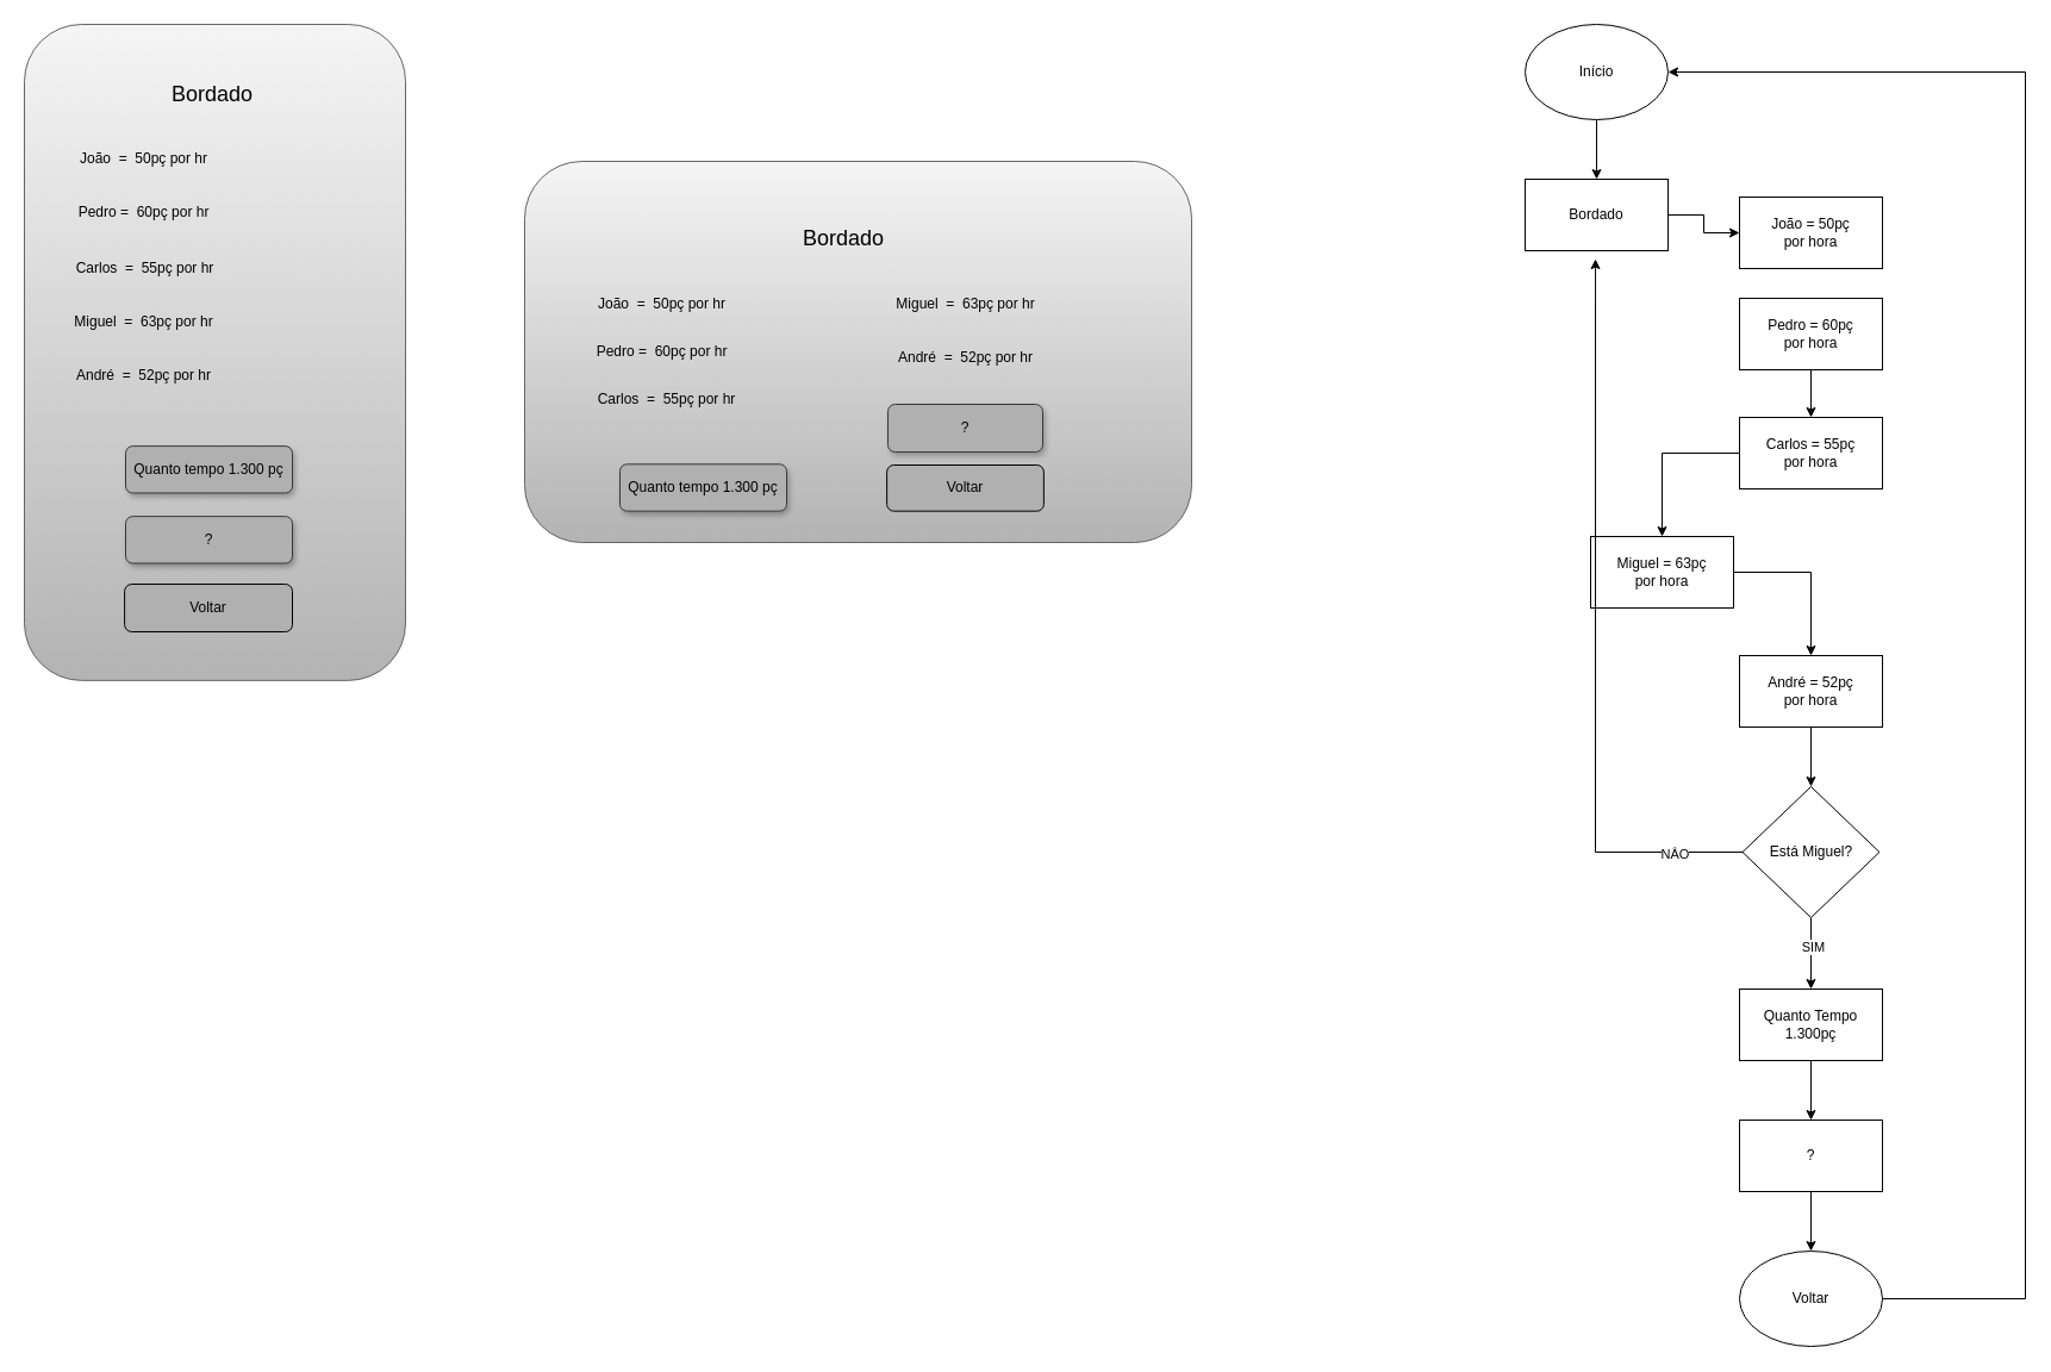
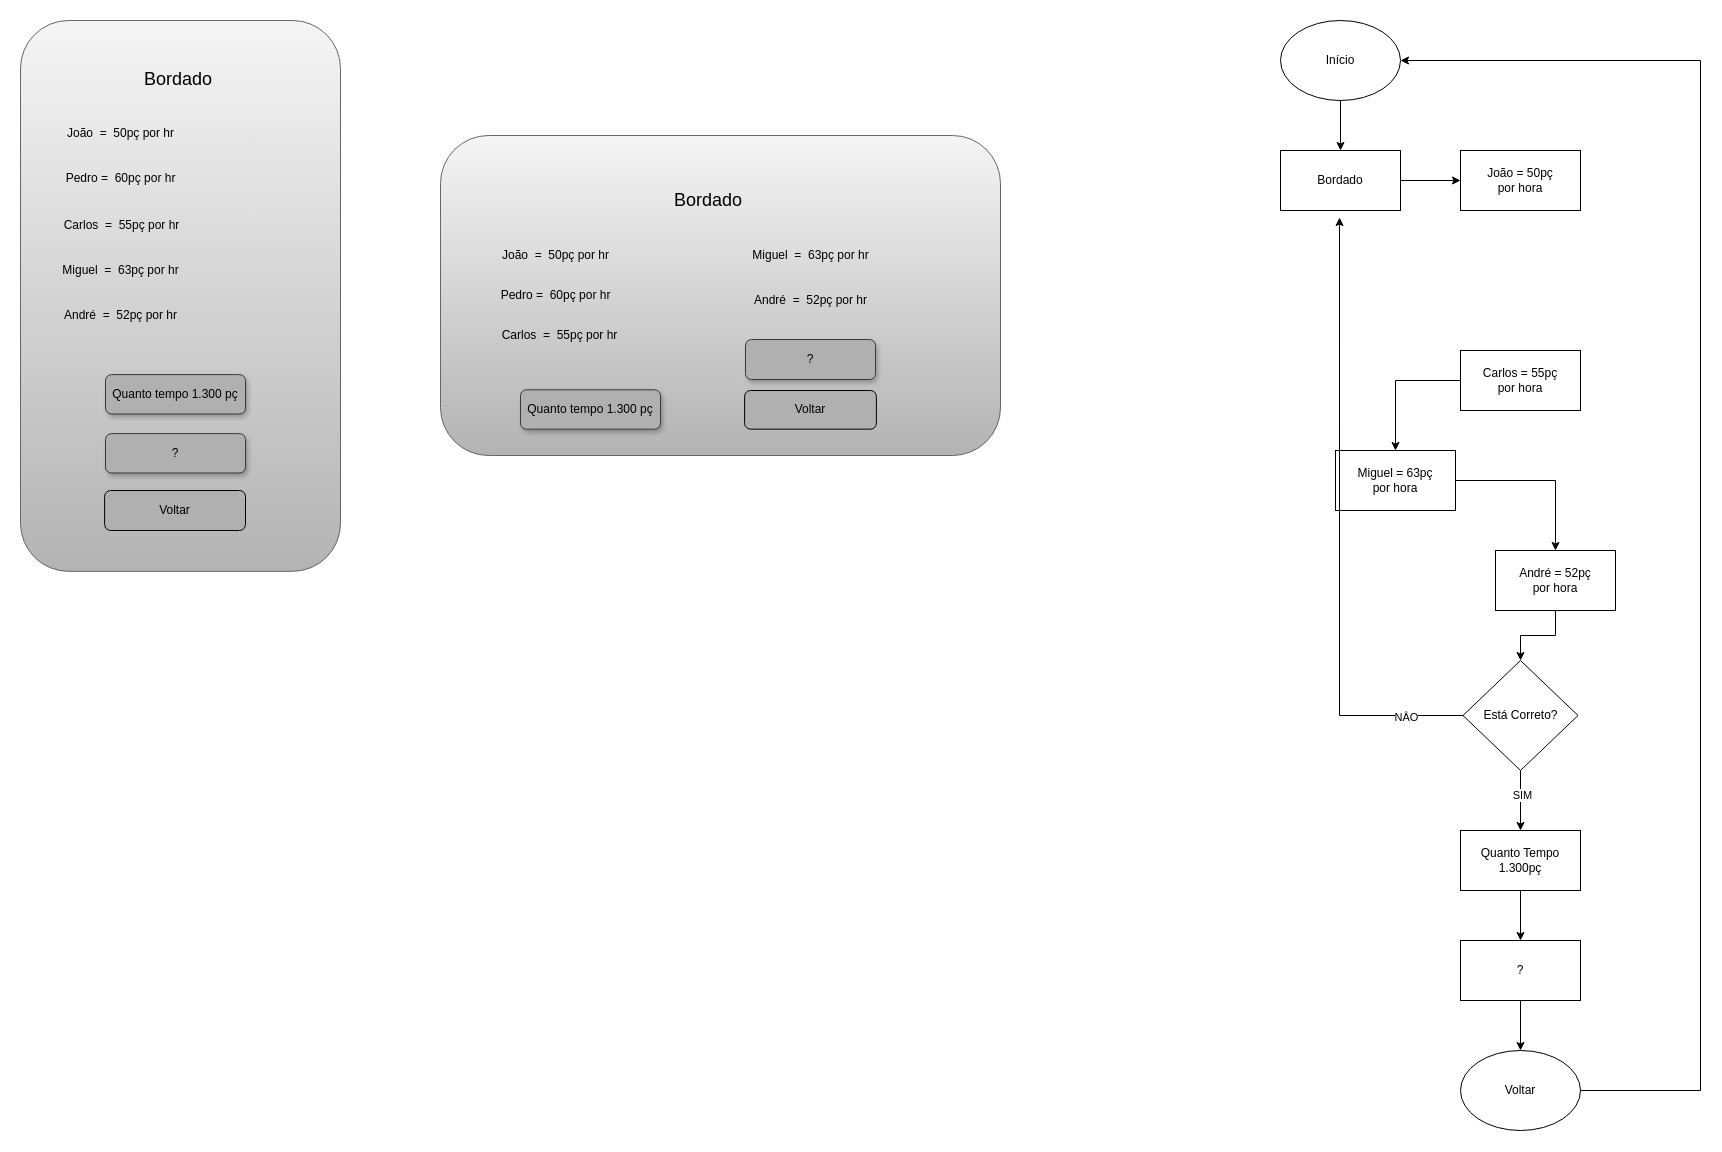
  <mxCell id="0" />
  <mxCell id="1" parent="0" />
  <mxCell id="2" value="" style="group" vertex="1" connectable="0" parent="1"><mxGeometry x="20" y="20" width="320" height="560" as="geometry" /></mxCell>
  <mxCell id="3" value="" style="rounded=1;whiteSpace=wrap;html=1;fillColor=#f5f5f5;gradientColor=#b3b3b3;strokeColor=#666666;container=1;" vertex="1" parent="2"><mxGeometry width="320" height="550.849" as="geometry" /></mxCell>
  <mxCell id="4" value="André&amp;nbsp; =&amp;nbsp; 52pç por hr" style="text;html=1;align=center;verticalAlign=middle;resizable=0;points=[];autosize=1;strokeColor=none;fillColor=none;" vertex="1" parent="3"><mxGeometry x="30" y="280.097" width="140" height="30" as="geometry" /></mxCell>
  <mxCell id="5" value="Miguel&amp;nbsp; =&amp;nbsp; 63pç por hr" style="text;html=1;align=center;verticalAlign=middle;resizable=0;points=[];autosize=1;strokeColor=none;fillColor=none;" vertex="1" parent="3"><mxGeometry x="30" y="234.908" width="140" height="30" as="geometry" /></mxCell>
  <mxCell id="6" value="Carlos&amp;nbsp; =&amp;nbsp; 55pç por hr" style="text;html=1;align=center;verticalAlign=middle;resizable=0;points=[];autosize=1;strokeColor=none;fillColor=none;" vertex="1" parent="3"><mxGeometry x="31" y="189.846" width="140" height="30" as="geometry" /></mxCell>
  <mxCell id="7" value="Pedro =&amp;nbsp; 60pç por hr" style="text;html=1;align=center;verticalAlign=middle;resizable=0;points=[];autosize=1;strokeColor=none;fillColor=none;" vertex="1" parent="3"><mxGeometry x="35" y="142.631" width="130" height="30" as="geometry" /></mxCell>
  <mxCell id="8" value="João&amp;nbsp; =&amp;nbsp; 50pç por hr" style="text;html=1;align=center;verticalAlign=middle;resizable=0;points=[];autosize=1;strokeColor=none;fillColor=none;" vertex="1" parent="3"><mxGeometry x="35" y="98.366" width="130" height="30" as="geometry" /></mxCell>
  <mxCell id="9" value="&lt;font style=&quot;font-size: 18px;&quot;&gt;Bordado&amp;nbsp;&lt;/font&gt;" style="text;html=1;align=center;verticalAlign=middle;resizable=0;points=[];autosize=1;strokeColor=none;fillColor=none;" vertex="1" parent="3"><mxGeometry x="110" y="39.346" width="100" height="40" as="geometry" /></mxCell>
  <mxCell id="10" value="?" style="rounded=1;whiteSpace=wrap;html=1;fillColor=#B0B0B0;strokeColor=#36393d;shadow=1;" vertex="1" parent="3"><mxGeometry x="85" y="413.137" width="140" height="39.346" as="geometry" /></mxCell>
  <mxCell id="11" value="Quanto tempo 1.300 pç" style="rounded=1;whiteSpace=wrap;html=1;fillColor=#B0B0B0;strokeColor=#36393d;shadow=1;" vertex="1" parent="3"><mxGeometry x="85" y="354.117" width="140" height="39.346" as="geometry" /></mxCell>
  <mxCell id="12" value="Voltar" style="rounded=1;whiteSpace=wrap;html=1;fillColor=#B0B0B0;container=0;" vertex="1" parent="3"><mxGeometry x="84.12" y="470" width="140.88" height="40" as="geometry" /></mxCell>
  <mxCell id="13" value="" style="rounded=1;whiteSpace=wrap;html=1;fillColor=#f5f5f5;gradientColor=#b3b3b3;strokeColor=#666666;" vertex="1" parent="1"><mxGeometry x="440" y="135" width="560" height="320" as="geometry" /></mxCell>
  <mxCell id="14" value="&lt;font style=&quot;font-size: 18px;&quot;&gt;Bordado&amp;nbsp;&lt;/font&gt;" style="text;html=1;align=center;verticalAlign=middle;resizable=0;points=[];autosize=1;strokeColor=none;fillColor=none;" vertex="1" parent="1"><mxGeometry x="660" y="179.996" width="100" height="40" as="geometry" /></mxCell>
  <mxCell id="15" value="João&amp;nbsp; =&amp;nbsp; 50pç por hr" style="text;html=1;align=center;verticalAlign=middle;resizable=0;points=[];autosize=1;strokeColor=none;fillColor=none;" vertex="1" parent="1"><mxGeometry x="490" y="239.996" width="130" height="30" as="geometry" /></mxCell>
  <mxCell id="16" value="Pedro =&amp;nbsp; 60pç por hr" style="text;html=1;align=center;verticalAlign=middle;resizable=0;points=[];autosize=1;strokeColor=none;fillColor=none;" vertex="1" parent="1"><mxGeometry x="490" y="280.001" width="130" height="30" as="geometry" /></mxCell>
  <mxCell id="17" value="Carlos&amp;nbsp; =&amp;nbsp; 55pç por hr" style="text;html=1;align=center;verticalAlign=middle;resizable=0;points=[];autosize=1;strokeColor=none;fillColor=none;" vertex="1" parent="1"><mxGeometry x="489" y="319.996" width="140" height="30" as="geometry" /></mxCell>
  <mxCell id="18" value="Miguel&amp;nbsp; =&amp;nbsp; 63pç por hr" style="text;html=1;align=center;verticalAlign=middle;resizable=0;points=[];autosize=1;strokeColor=none;fillColor=none;" vertex="1" parent="1"><mxGeometry x="740" y="239.998" width="140" height="30" as="geometry" /></mxCell>
  <mxCell id="19" value="André&amp;nbsp; =&amp;nbsp; 52pç por hr" style="text;html=1;align=center;verticalAlign=middle;resizable=0;points=[];autosize=1;strokeColor=none;fillColor=none;" vertex="1" parent="1"><mxGeometry x="740" y="284.997" width="140" height="30" as="geometry" /></mxCell>
  <mxCell id="20" value="Quanto tempo 1.300 pç" style="rounded=1;whiteSpace=wrap;html=1;fillColor=#B0B0B0;strokeColor=#36393d;shadow=1;" vertex="1" parent="1"><mxGeometry x="520" y="389.307" width="140" height="39.346" as="geometry" /></mxCell>
  <mxCell id="21" value="?" style="rounded=1;whiteSpace=wrap;html=1;fillColor=#B0B0B0;strokeColor=#36393d;shadow=1;" vertex="1" parent="1"><mxGeometry x="745" y="339" width="130" height="40" as="geometry" /></mxCell>
  <mxCell id="22" value="Voltar" style="rounded=1;whiteSpace=wrap;html=1;fillColor=#B0B0B0;container=0;" vertex="1" parent="1"><mxGeometry x="744.118" y="390.003" width="131.765" height="38.656" as="geometry" /></mxCell>
  <mxCell id="23" value="" style="edgeStyle=orthogonalEdgeStyle;rounded=0;orthogonalLoop=1;jettySize=auto;html=1;" edge="1" parent="1" source="24" target="26"><mxGeometry relative="1" as="geometry" /></mxCell>
  <mxCell id="24" value="Início" style="ellipse;whiteSpace=wrap;html=1;" vertex="1" parent="1"><mxGeometry x="1280" y="20" width="120" height="80" as="geometry" /></mxCell>
  <mxCell id="25" value="" style="edgeStyle=orthogonalEdgeStyle;rounded=0;orthogonalLoop=1;jettySize=auto;html=1;" edge="1" parent="1" source="26" target="27"><mxGeometry relative="1" as="geometry" /></mxCell>
  <mxCell id="26" value="Bordado" style="rounded=0;whiteSpace=wrap;html=1;" vertex="1" parent="1"><mxGeometry x="1280" y="150" width="120" height="60" as="geometry" /></mxCell>
- <mxCell id="27" value="João = 50pç&lt;div&gt;por hora&lt;/div&gt;" style="rounded=0;whiteSpace=wrap;html=1;" vertex="1" parent="1"><mxGeometry x="1460" y="165" width="120" height="60" as="geometry" /></mxCell>
- <mxCell id="28" value="" style="edgeStyle=orthogonalEdgeStyle;rounded=0;orthogonalLoop=1;jettySize=auto;html=1;" edge="1" parent="1" source="29" target="31"><mxGeometry relative="1" as="geometry" /></mxCell>
- <mxCell id="29" value="Pedro = 60pç&lt;div&gt;por hora&lt;/div&gt;" style="rounded=0;whiteSpace=wrap;html=1;" vertex="1" parent="1"><mxGeometry x="1460" y="250" width="120" height="60" as="geometry" /></mxCell>
+ <mxCell id="27" value="João = 50pç&lt;div&gt;por hora&lt;/div&gt;" style="rounded=0;whiteSpace=wrap;html=1;" vertex="1" parent="1"><mxGeometry x="1460" y="150" width="120" height="60" as="geometry" /></mxCell>
  <mxCell id="30" value="" style="edgeStyle=orthogonalEdgeStyle;rounded=0;orthogonalLoop=1;jettySize=auto;html=1;" edge="1" parent="1" source="31" target="33"><mxGeometry relative="1" as="geometry" /></mxCell>
  <mxCell id="31" value="Carlos = 55pç&lt;div&gt;por hora&lt;/div&gt;" style="rounded=0;whiteSpace=wrap;html=1;" vertex="1" parent="1"><mxGeometry x="1460" y="350" width="120" height="60" as="geometry" /></mxCell>
  <mxCell id="32" value="" style="edgeStyle=orthogonalEdgeStyle;rounded=0;orthogonalLoop=1;jettySize=auto;html=1;" edge="1" parent="1" source="33" target="35"><mxGeometry relative="1" as="geometry" /></mxCell>
  <mxCell id="33" value="Miguel = 63pç&lt;div&gt;por hora&lt;/div&gt;" style="rounded=0;whiteSpace=wrap;html=1;" vertex="1" parent="1"><mxGeometry x="1335" y="450" width="120" height="60" as="geometry" /></mxCell>
  <mxCell id="34" value="" style="edgeStyle=orthogonalEdgeStyle;rounded=0;orthogonalLoop=1;jettySize=auto;html=1;" edge="1" parent="1" source="35" target="38"><mxGeometry relative="1" as="geometry" /></mxCell>
- <mxCell id="35" value="André = 52pç&lt;div&gt;por hora&lt;/div&gt;" style="rounded=0;whiteSpace=wrap;html=1;" vertex="1" parent="1"><mxGeometry x="1460" y="550" width="120" height="60" as="geometry" /></mxCell>
+ <mxCell id="35" value="André = 52pç&lt;div&gt;por hora&lt;/div&gt;" style="rounded=0;whiteSpace=wrap;html=1;" vertex="1" parent="1"><mxGeometry x="1495" y="550" width="120" height="60" as="geometry" /></mxCell>
  <mxCell id="36" value="" style="edgeStyle=orthogonalEdgeStyle;rounded=0;orthogonalLoop=1;jettySize=auto;html=1;" edge="1" parent="1" source="38" target="42"><mxGeometry relative="1" as="geometry" /></mxCell>
  <mxCell id="37" value="SIM" style="edgeLabel;html=1;align=center;verticalAlign=middle;resizable=0;points=[];" vertex="1" connectable="0" parent="36"><mxGeometry x="-0.2" y="1" relative="1" as="geometry"><mxPoint as="offset" /></mxGeometry></mxCell>
- <mxCell id="38" value="Está Miguel?" style="rhombus;whiteSpace=wrap;html=1;" vertex="1" parent="1"><mxGeometry x="1462.5" y="660" width="115" height="110" as="geometry" /></mxCell>
+ <mxCell id="38" value="Está Correto?" style="rhombus;whiteSpace=wrap;html=1;" vertex="1" parent="1"><mxGeometry x="1462.5" y="660" width="115" height="110" as="geometry" /></mxCell>
  <mxCell id="39" value="" style="endArrow=classic;html=1;rounded=0;exitX=0;exitY=0.5;exitDx=0;exitDy=0;entryX=0.492;entryY=1.117;entryDx=0;entryDy=0;entryPerimeter=0;" edge="1" parent="1" source="38" target="26"><mxGeometry width="50" height="50" relative="1" as="geometry"><mxPoint x="1070" y="490" as="sourcePoint" /><mxPoint x="1120" y="440" as="targetPoint" /><Array as="points"><mxPoint x="1339" y="715" /></Array></mxGeometry></mxCell>
  <mxCell id="40" value="NÂO" style="edgeLabel;html=1;align=center;verticalAlign=middle;resizable=0;points=[];" vertex="1" connectable="0" parent="39"><mxGeometry x="-0.815" y="1" relative="1" as="geometry"><mxPoint as="offset" /></mxGeometry></mxCell>
  <mxCell id="41" value="" style="edgeStyle=orthogonalEdgeStyle;rounded=0;orthogonalLoop=1;jettySize=auto;html=1;" edge="1" parent="1" source="42" target="44"><mxGeometry relative="1" as="geometry" /></mxCell>
  <mxCell id="42" value="Quanto Tempo&lt;div&gt;1.300pç&lt;/div&gt;" style="rounded=0;whiteSpace=wrap;html=1;" vertex="1" parent="1"><mxGeometry x="1460" y="830" width="120" height="60" as="geometry" /></mxCell>
  <mxCell id="43" value="" style="edgeStyle=orthogonalEdgeStyle;rounded=0;orthogonalLoop=1;jettySize=auto;html=1;" edge="1" parent="1" source="44" target="45"><mxGeometry relative="1" as="geometry" /></mxCell>
  <mxCell id="44" value="?" style="rounded=0;whiteSpace=wrap;html=1;" vertex="1" parent="1"><mxGeometry x="1460" y="940" width="120" height="60" as="geometry" /></mxCell>
  <mxCell id="45" value="Voltar" style="ellipse;whiteSpace=wrap;html=1;" vertex="1" parent="1"><mxGeometry x="1460" y="1050" width="120" height="80" as="geometry" /></mxCell>
  <mxCell id="46" value="" style="endArrow=classic;html=1;rounded=0;exitX=1;exitY=0.5;exitDx=0;exitDy=0;entryX=1;entryY=0.5;entryDx=0;entryDy=0;" edge="1" parent="1" source="45" target="24"><mxGeometry width="50" height="50" relative="1" as="geometry"><mxPoint x="1070" y="1070" as="sourcePoint" /><mxPoint x="1630" y="-10" as="targetPoint" /><Array as="points"><mxPoint x="1700" y="1090" /><mxPoint x="1700" y="60" /></Array></mxGeometry></mxCell>
